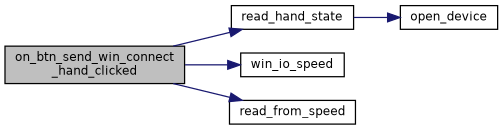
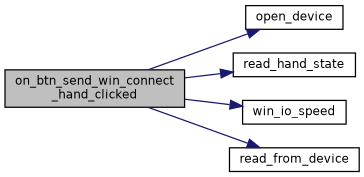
  digraph {
    rankdir=LR
    node [color=black fillcolor=white fontname=Helvetica fontsize=10 shape=record style=filled]
    edge [color=midnightblue fontname=Helvetica fontsize=10 labelfontname=Helvetica labelfontsize=10 style=solid]
    n1 [fillcolor=grey75 fontcolor=black height=0.2 label="on_btn_send_win_connect\l_hand_clicked" width=0.4]
    n2 [height=0.2 label=open_device width=0.4]
    n3 [height=0.2 label=read_hand_state width=0.4]
    n4 [height=0.2 label=win_io_speed width=0.4]
-   n5 [height=0.2 label=read_from_speed width=0.4]
-   n3 -> n2
+   n5 [height=0.2 label=read_from_device width=0.4]
+   n1 -> n2
    n1 -> n3
    n1 -> n4
    n1 -> n5
  }
